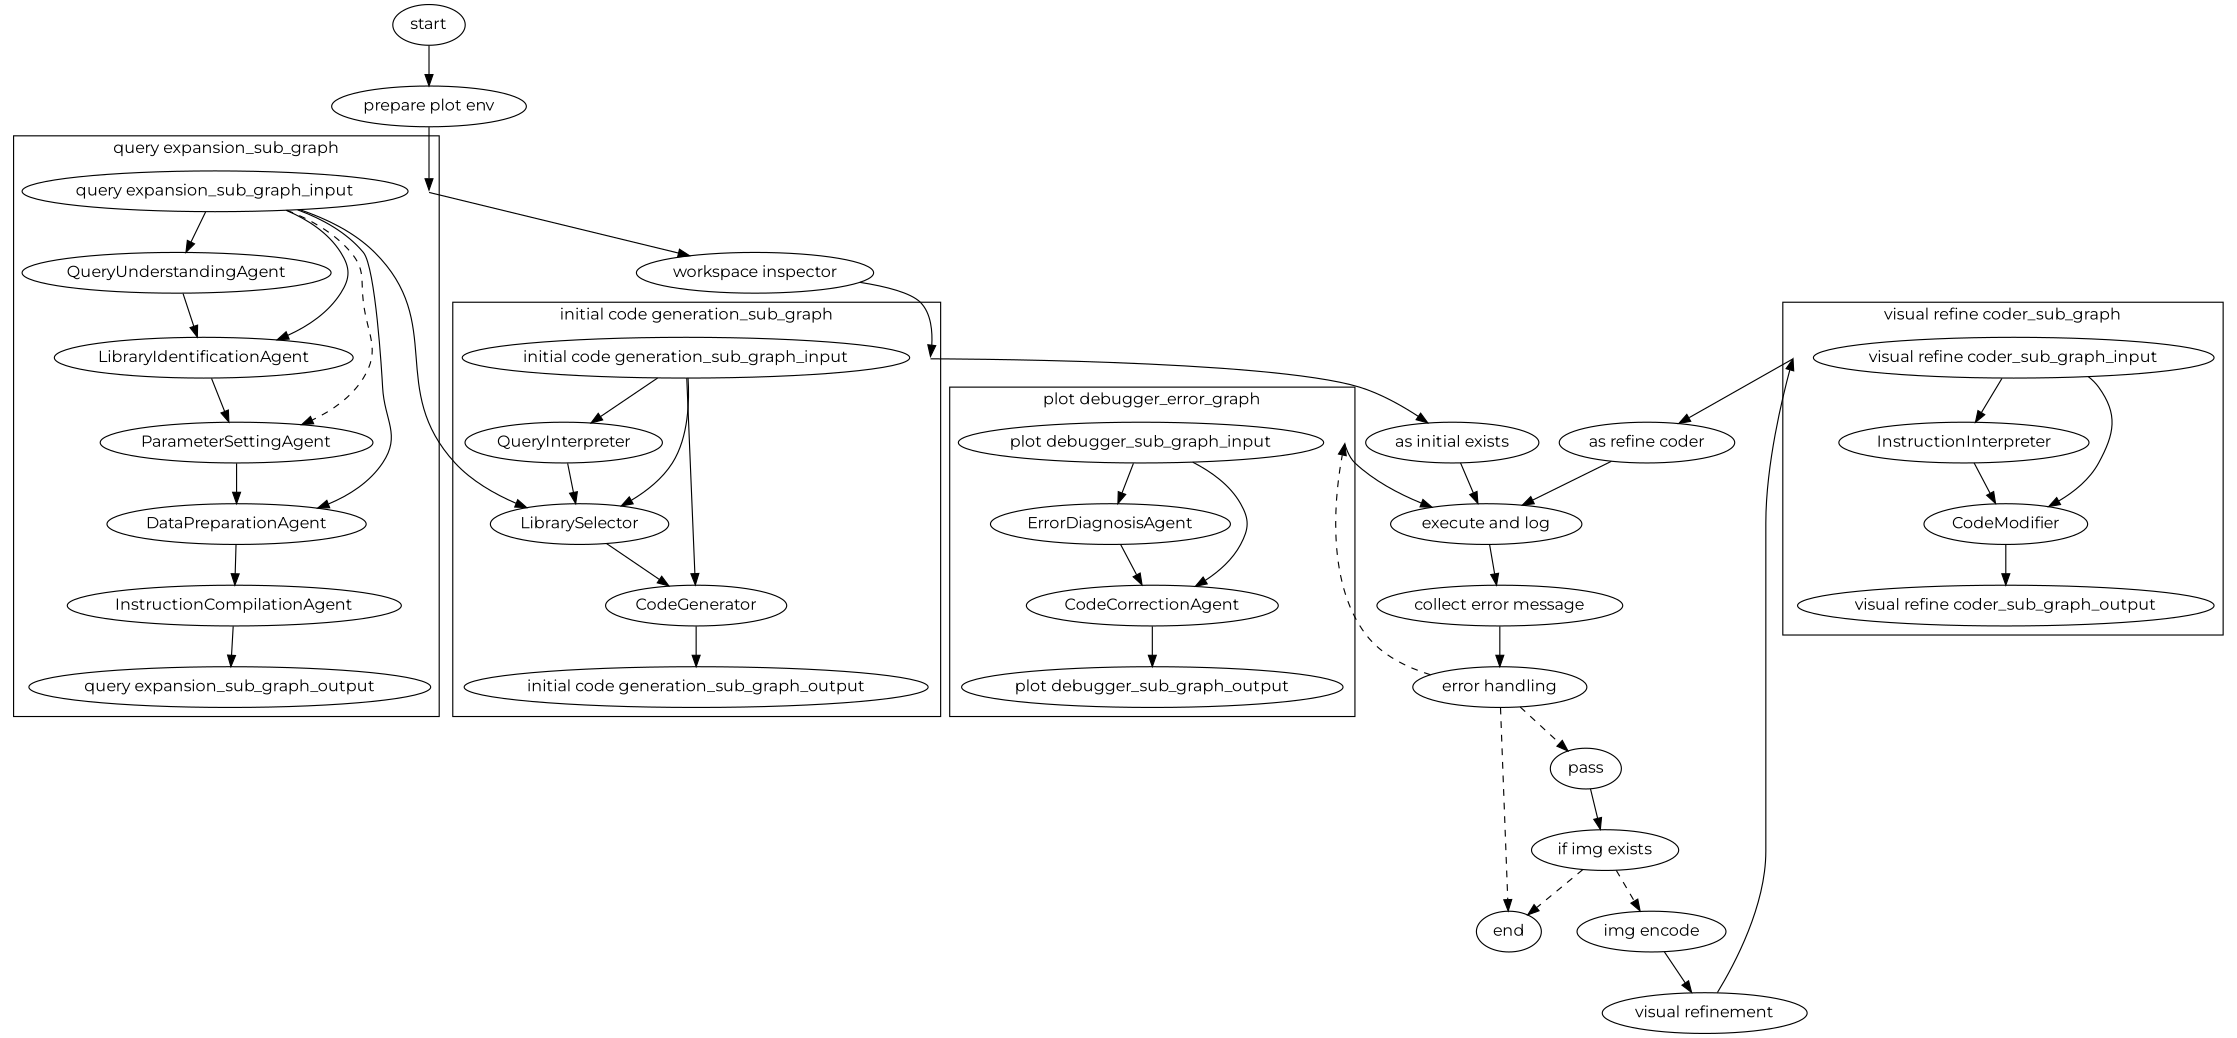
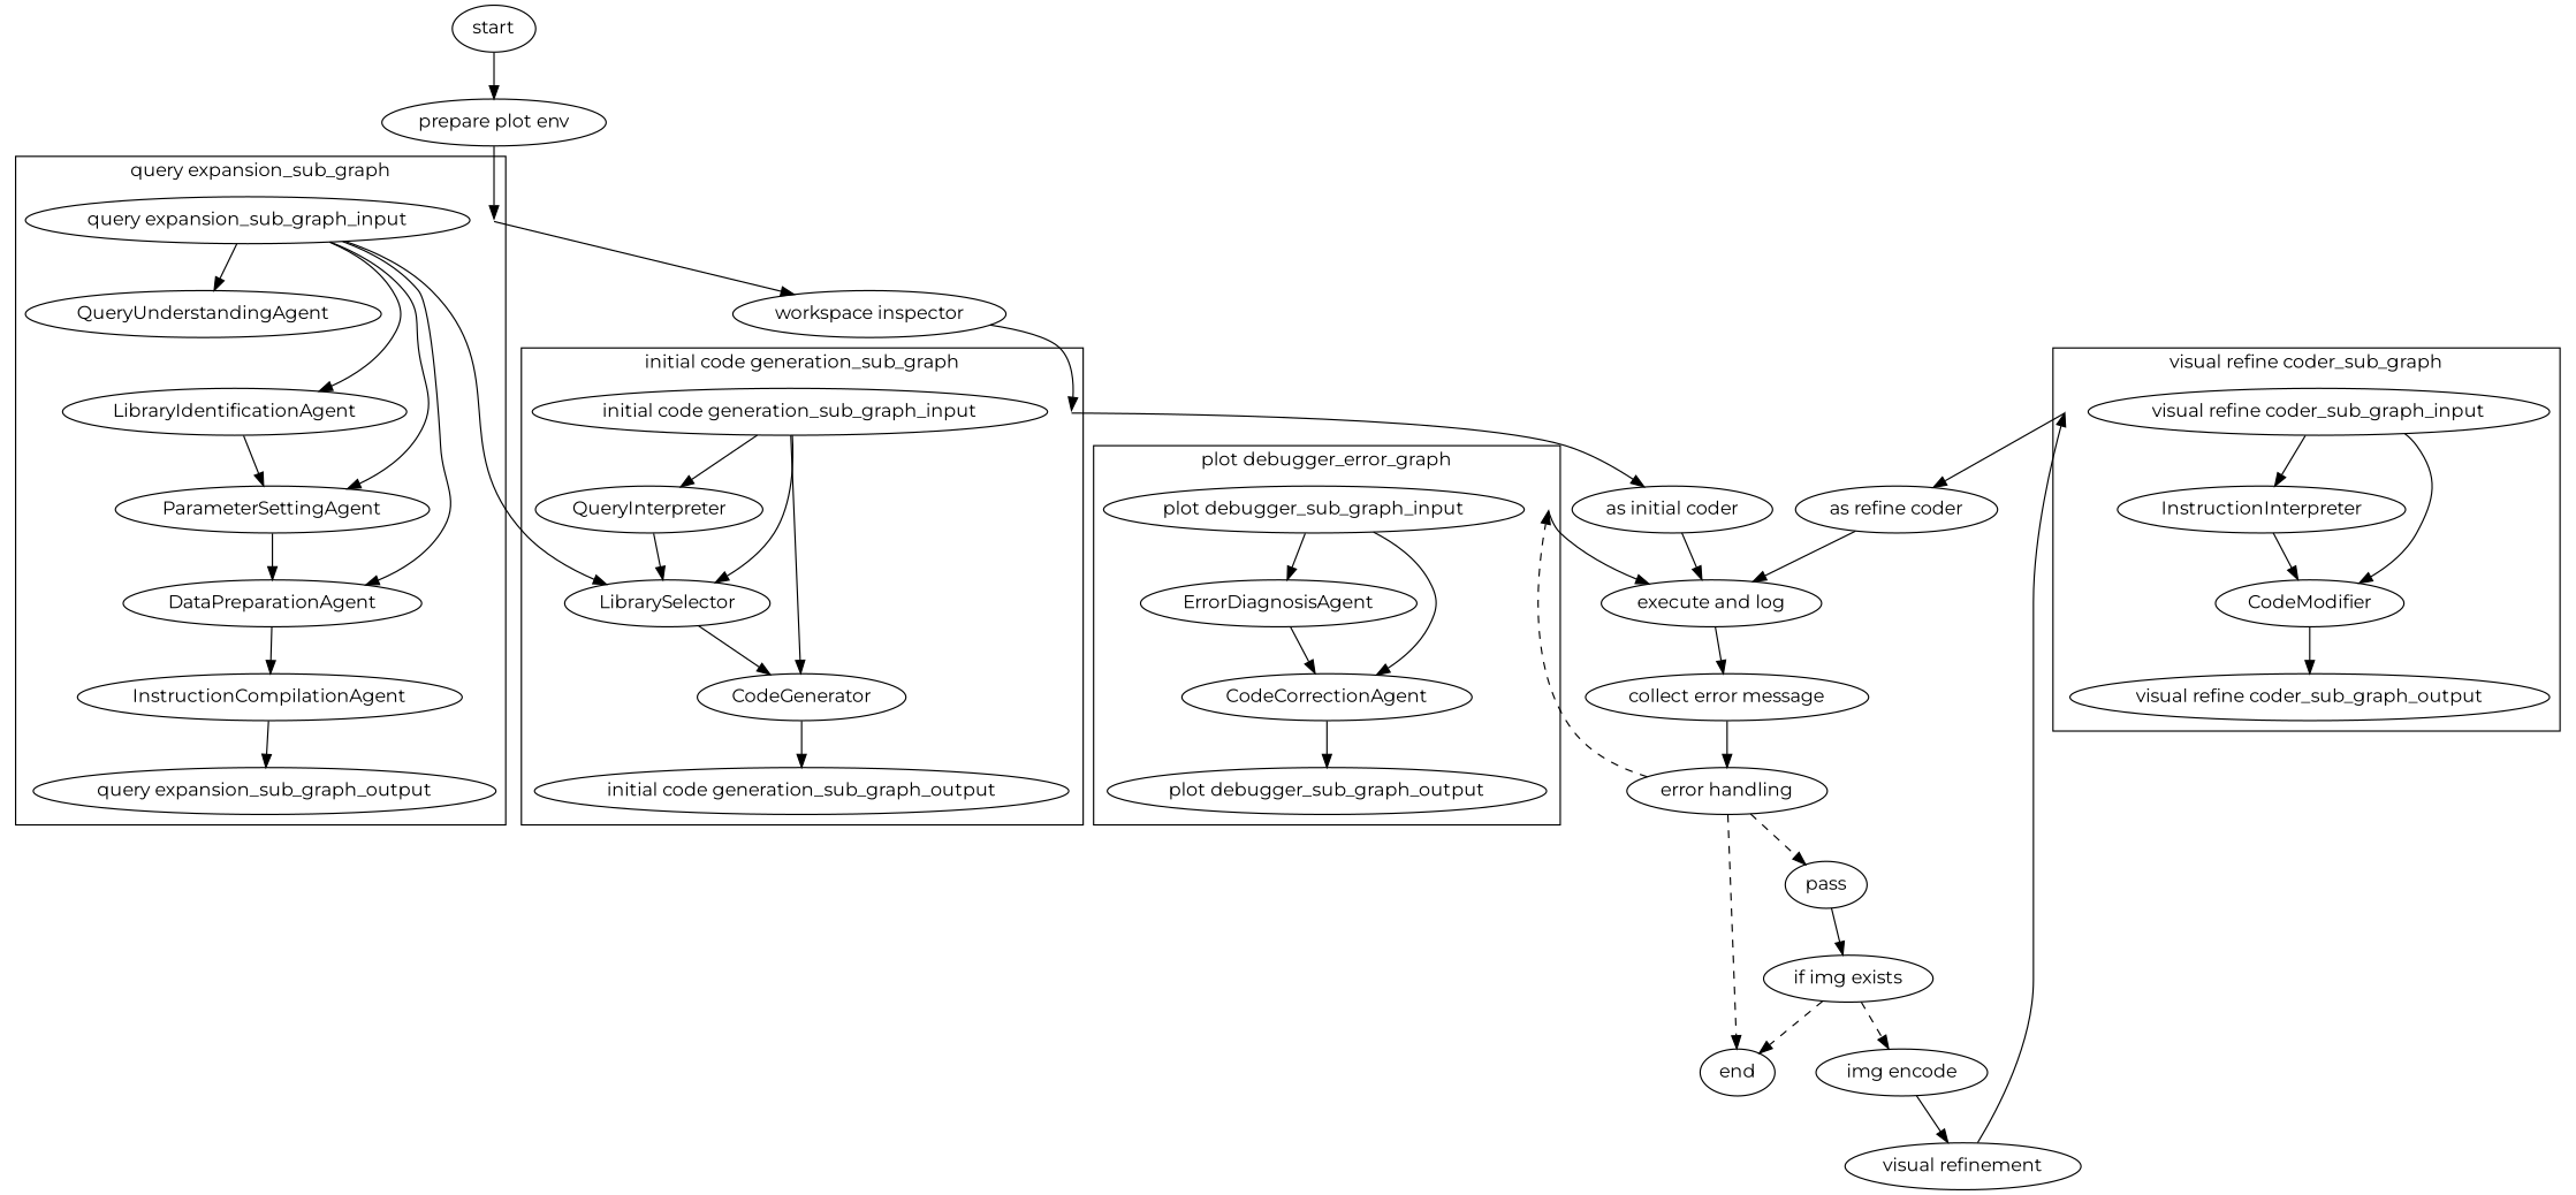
  digraph {
    compound=true
    fontname=Montserrat
    node [fontname=Montserrat]
    edge [fontname=Montserrat]
    "_query expansion_sub_graph_cluster_ancor" [fixedsize=true height=0 style=invis width=0]
    "query expansion_sub_graph_input"
    QueryUnderstandingAgent
    LibraryIdentificationAgent
    ParameterSettingAgent
    DataPreparationAgent
    InstructionCompilationAgent
    "query expansion_sub_graph_output"
    "_initial code generation_sub_graph_cluster_ancor" [fixedsize=true height=0 style=invis width=0]
    "initial code generation_sub_graph_input"
    QueryInterpreter
    LibrarySelector
    CodeGenerator
    "initial code generation_sub_graph_output"
    "_visual refine coder_sub_graph_cluster_ancor" [fixedsize=true height=0 style=invis width=0]
    "visual refine coder_sub_graph_input"
    InstructionInterpreter
    CodeModifier
    "visual refine coder_sub_graph_output"
    "_plot debugger_sub_graph_cluster_ancor" [fixedsize=true height=0 style=invis width=0]
    "plot debugger_sub_graph_input"
    ErrorDiagnosisAgent
    CodeCorrectionAgent
    "plot debugger_sub_graph_output"
    "workspace inspector"
-   "as initial coder" [label="as initial exists"]
+   "as initial coder"
    "as refine coder"
    "execute and log"
    _matplot_cluster_ancor [fixedsize=true height=0 style=invis width=0]
    start
    "prepare plot env"
    "collect error message"
    "error handling"
    pass
    end
    "if img exists"
    "img encode"
    "visual refinement"
    subgraph cluster_1 {
      label="query expansion_sub_graph"
      "_query expansion_sub_graph_cluster_ancor"
      "query expansion_sub_graph_input"
      QueryUnderstandingAgent
      LibraryIdentificationAgent
      ParameterSettingAgent
      DataPreparationAgent
      InstructionCompilationAgent
      "query expansion_sub_graph_output"
    }
    subgraph cluster_2 {
      label="initial code generation_sub_graph"
      "_initial code generation_sub_graph_cluster_ancor"
      "initial code generation_sub_graph_input"
      QueryInterpreter
      LibrarySelector
      CodeGenerator
      "initial code generation_sub_graph_output"
    }
    subgraph cluster_3 {
      label="visual refine coder_sub_graph"
      "_visual refine coder_sub_graph_cluster_ancor"
      "visual refine coder_sub_graph_input"
      InstructionInterpreter
      CodeModifier
      "visual refine coder_sub_graph_output"
    }
    subgraph cluster_4 {
      label="plot debugger_error_graph"
      "_plot debugger_sub_graph_cluster_ancor"
      "plot debugger_sub_graph_input"
      ErrorDiagnosisAgent
      CodeCorrectionAgent
      "plot debugger_sub_graph_output"
    }
    "_query expansion_sub_graph_cluster_ancor" -> "workspace inspector"
    "query expansion_sub_graph_input" -> QueryUnderstandingAgent
    "query expansion_sub_graph_input" -> LibraryIdentificationAgent
-   "query expansion_sub_graph_input" -> ParameterSettingAgent [style=dashed]
+   "query expansion_sub_graph_input" -> ParameterSettingAgent
    "query expansion_sub_graph_input" -> DataPreparationAgent
    "query expansion_sub_graph_input" -> LibrarySelector
-   QueryUnderstandingAgent -> LibraryIdentificationAgent
    LibraryIdentificationAgent -> ParameterSettingAgent
    ParameterSettingAgent -> DataPreparationAgent
    DataPreparationAgent -> InstructionCompilationAgent
    InstructionCompilationAgent -> "query expansion_sub_graph_output"
    "_initial code generation_sub_graph_cluster_ancor" -> "as initial coder"
    "initial code generation_sub_graph_input" -> QueryInterpreter
    "initial code generation_sub_graph_input" -> LibrarySelector
    "initial code generation_sub_graph_input" -> CodeGenerator
    QueryInterpreter -> LibrarySelector
    LibrarySelector -> CodeGenerator
    CodeGenerator -> "initial code generation_sub_graph_output"
    "_visual refine coder_sub_graph_cluster_ancor" -> "as refine coder"
    "visual refine coder_sub_graph_input" -> InstructionInterpreter
    "visual refine coder_sub_graph_input" -> CodeModifier
    InstructionInterpreter -> CodeModifier
    CodeModifier -> "visual refine coder_sub_graph_output"
    "_plot debugger_sub_graph_cluster_ancor" -> "execute and log"
    "plot debugger_sub_graph_input" -> ErrorDiagnosisAgent
    "plot debugger_sub_graph_input" -> CodeCorrectionAgent
    ErrorDiagnosisAgent -> CodeCorrectionAgent
    CodeCorrectionAgent -> "plot debugger_sub_graph_output"
    "workspace inspector" -> "_initial code generation_sub_graph_cluster_ancor"
    "as initial coder" -> "execute and log"
    "as refine coder" -> "execute and log"
    "execute and log" -> "collect error message"
    start -> "prepare plot env"
    "prepare plot env" -> "_query expansion_sub_graph_cluster_ancor"
    "collect error message" -> "error handling"
    "error handling" -> "_plot debugger_sub_graph_cluster_ancor" [style=dashed]
    "error handling" -> pass [style=dashed]
    "error handling" -> end [style=dashed]
    pass -> "if img exists"
    "if img exists" -> end [style=dashed]
    "if img exists" -> "img encode" [style=dashed]
    "img encode" -> "visual refinement"
    "visual refinement" -> "_visual refine coder_sub_graph_cluster_ancor"
  }
